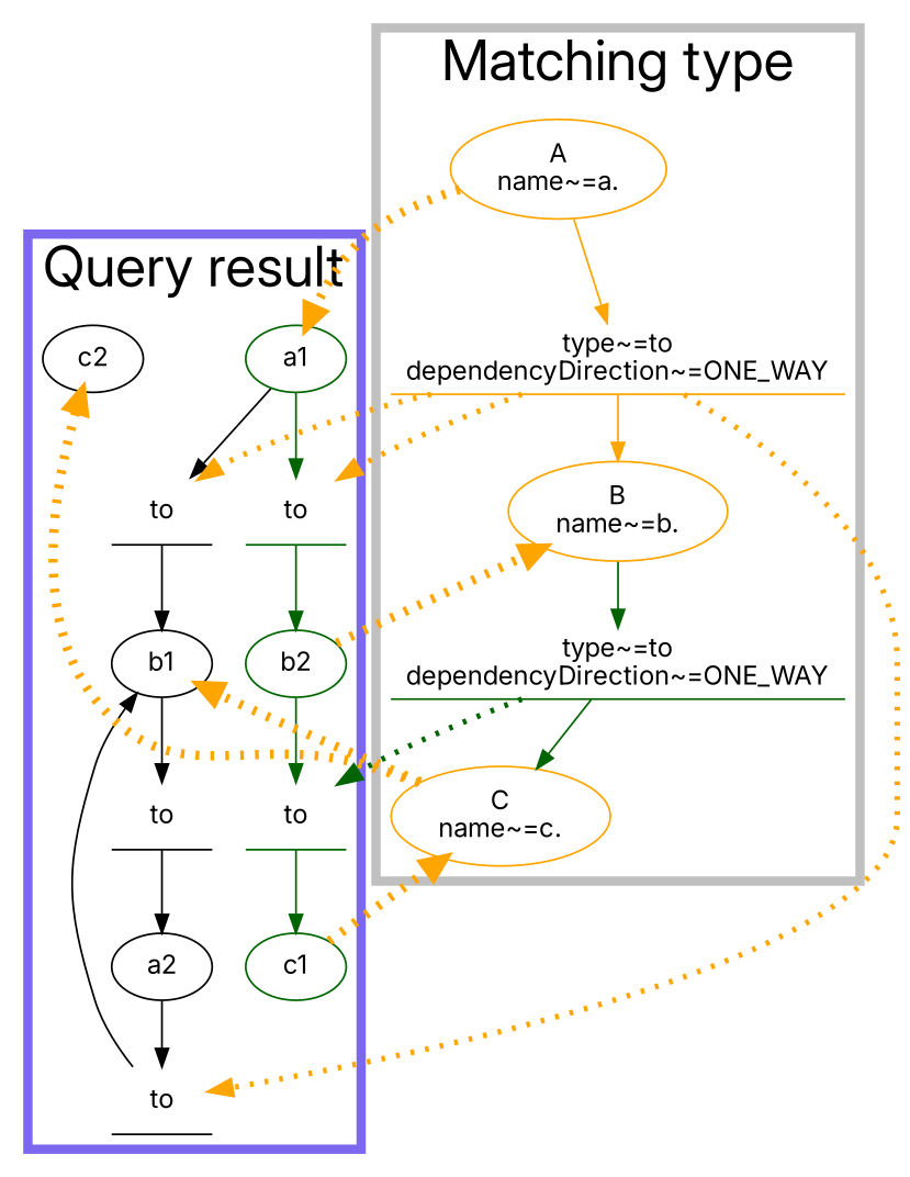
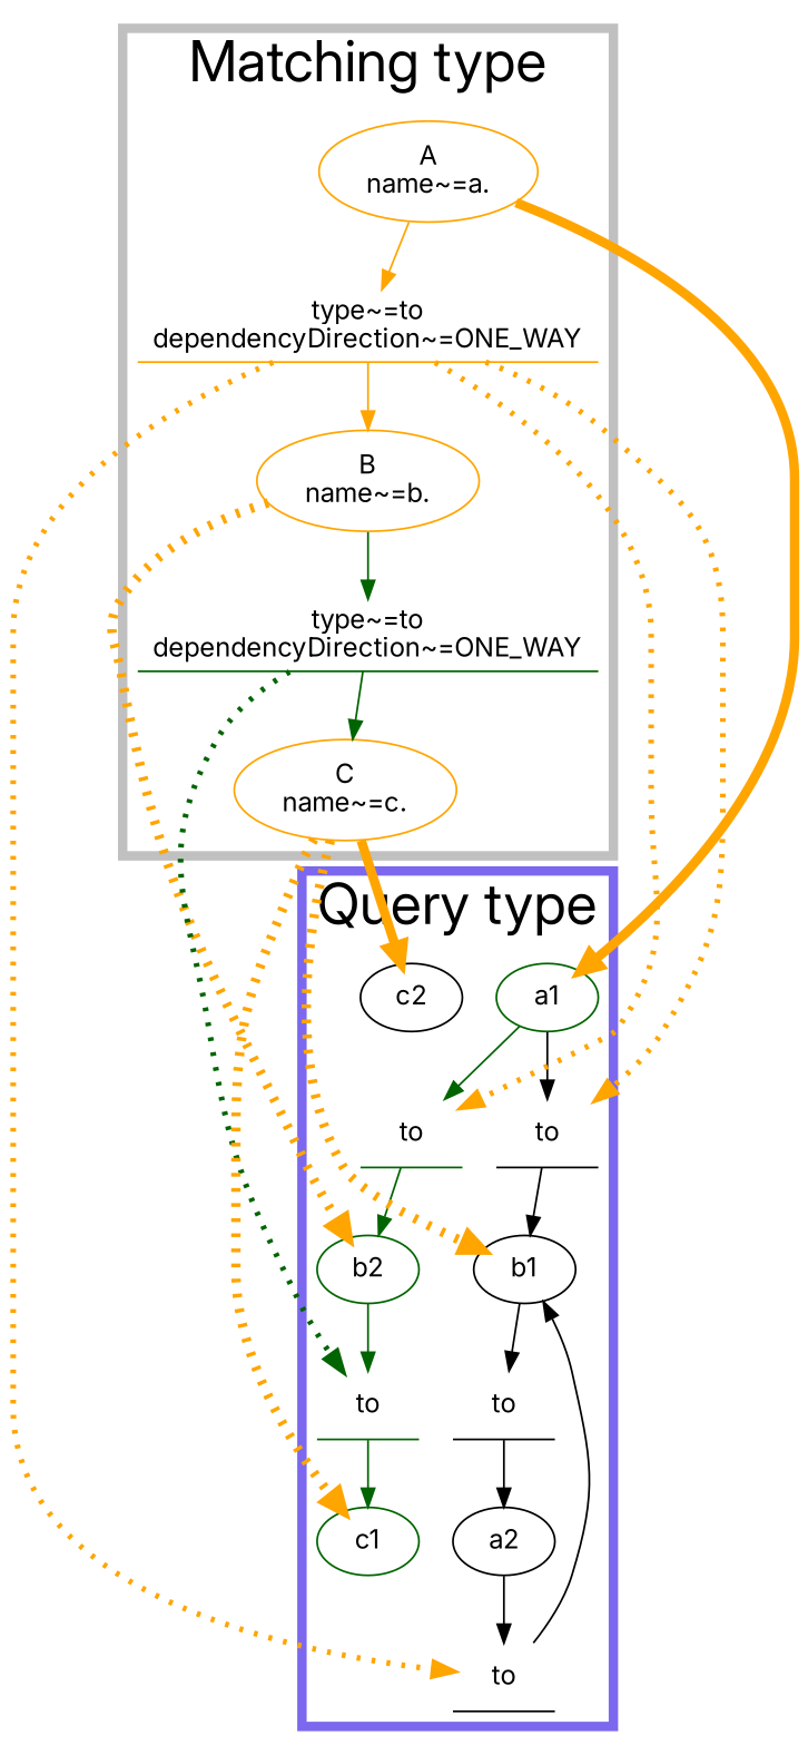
  digraph {
    fontname=Inter
    node [color=darkgreen fontname=Inter]
    edge [color=orange fontname=Inter]
    n1 [label=a1]
    n2 [color=black label=to shape=underline]
    n3 [label=to shape=underline]
    n4 [color=black label=a2]
    n5 [color=black label=to shape=underline]
    n6 [color=black label=b1]
    n7 [color=black label=to shape=underline]
    n8 [label=b2]
    n9 [label=to shape=underline]
    n10 [label=c1]
    n11 [color=black label=c2]
    n12 [color=orange label="A\nname~=a."]
    n13 [color=orange label="type~=to\ndependencyDirection~=ONE_WAY" shape=underline]
    n14 [color=orange label="B\nname~=b."]
    n15 [label="type~=to\ndependencyDirection~=ONE_WAY" shape=underline]
    n16 [color=orange label="C\nname~=c."]
    subgraph cluster_1 {
      color=mediumslateblue
      fontsize=30
-     label="Query result"
+     label="Query type"
      penwidth=5
      n1
      n2
      n3
      n4
      n5
      n6
      n7
      n8
      n9
      n10
      n11
    }
    subgraph cluster_2 {
      color=grey
      fontsize=30
      label="Matching type"
      penwidth=5
      n12
      n13
      n14
      n15
      n16
    }
    n1 -> n2 [color=black]
    n1 -> n3 [color=darkgreen]
    n2 -> n6 [color=black]
    n3 -> n8 [color=darkgreen]
    n4 -> n5 [color=black]
    n5 -> n6 [color=black]
    n6 -> n7 [color=black]
    n7 -> n4 [color=black]
    n8 -> n9 [color=darkgreen]
    n9 -> n10 [color=darkgreen]
-   n12 -> n1 [penwidth=5 style=dotted]
+   n12 -> n1 [penwidth=5 style=solid]
    n12 -> n13
    n13 -> n2 [penwidth=3 style=dotted]
    n13 -> n3 [penwidth=3 style=dotted]
    n13 -> n5 [penwidth=3 style=dotted]
    n13 -> n14
-   n8 -> n14 [penwidth=5 style=dotted]
+   n14 -> n8 [penwidth=5 style=dotted]
    n14 -> n15 [color=darkgreen]
    n15 -> n9 [color=darkgreen penwidth=3 style=dotted]
    n15 -> n16 [color=darkgreen]
    n16 -> n6 [penwidth=5 style=dotted]
-   n10 -> n16 [penwidth=5 style=dotted]
-   n16 -> n11 [penwidth=5 style=dotted]
+   n16 -> n10 [penwidth=5 style=dotted]
+   n16 -> n11 [penwidth=5 style=solid]
  }
